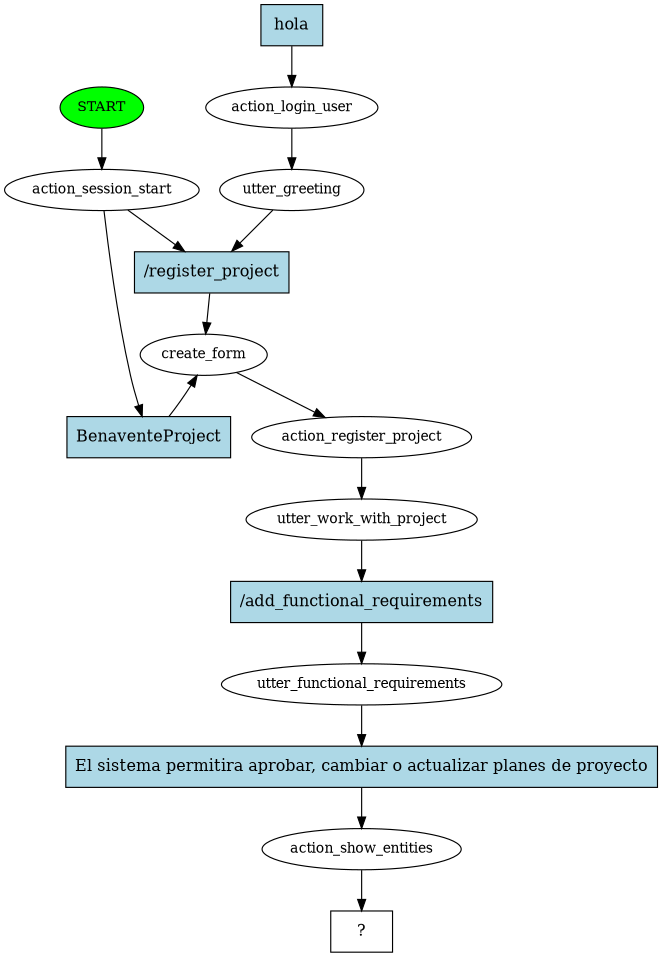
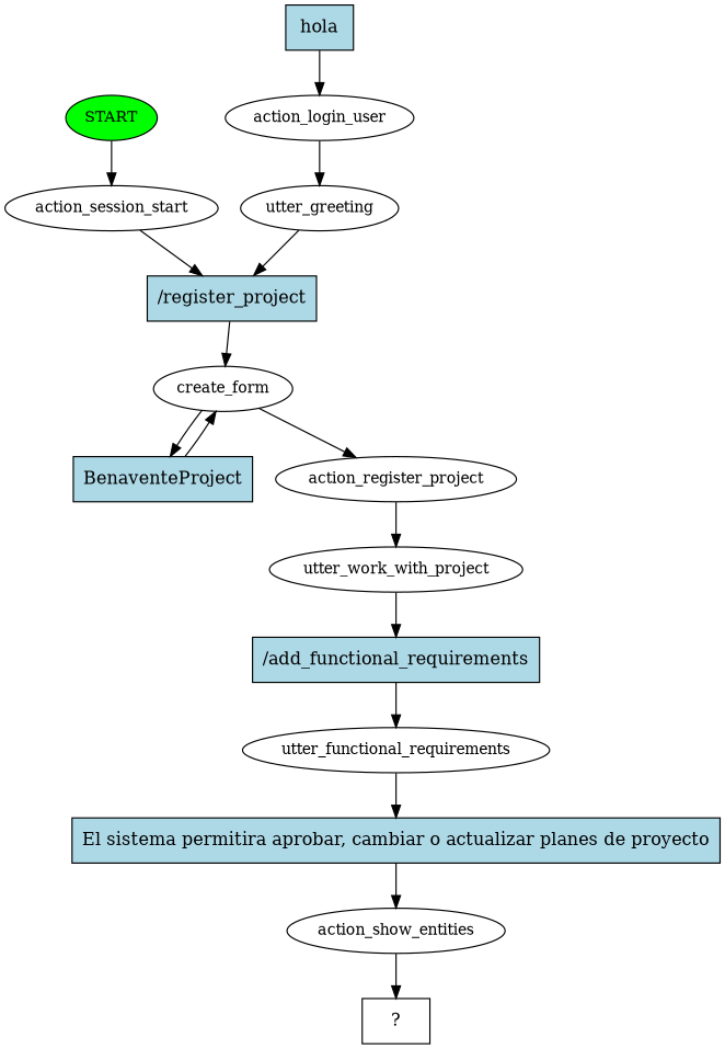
  digraph {
    node [fontsize=12]
    n1 [fillcolor=green label=START style=filled]
    n2 [label=action_session_start]
    n3 [fillcolor=lightblue label="/register_project" shape=rect style=filled fontsize=""]
    n4 [fillcolor=lightblue label=hola shape=rect style=filled fontsize=""]
    n5 [label=action_login_user]
    n6 [label=utter_greeting]
    n7 [label=create_form]
    n8 [label=action_register_project]
    n9 [fillcolor=lightblue label=BenaventeProject shape=rect style=filled fontsize=""]
    n10 [label=utter_work_with_project]
    n11 [fillcolor=lightblue label="/add_functional_requirements" shape=rect style=filled fontsize=""]
    n12 [label=utter_functional_requirements]
    n13 [fillcolor=lightblue label="El sistema permitira aprobar, cambiar o actualizar planes de proyecto" shape=rect style=filled fontsize=""]
    n14 [label=action_show_entities]
    n15 [label="  ?  " shape=rect fontsize=""]
    n1 -> n2
    n2 -> n3
    n3 -> n7
    n4 -> n5
    n5 -> n6
    n6 -> n3
    n7 -> n8
-   n2 -> n9
+   n7 -> n9
    n8 -> n10
    n9 -> n7
    n10 -> n11
    n11 -> n12
    n12 -> n13
    n13 -> n14
    n14 -> n15
  }
